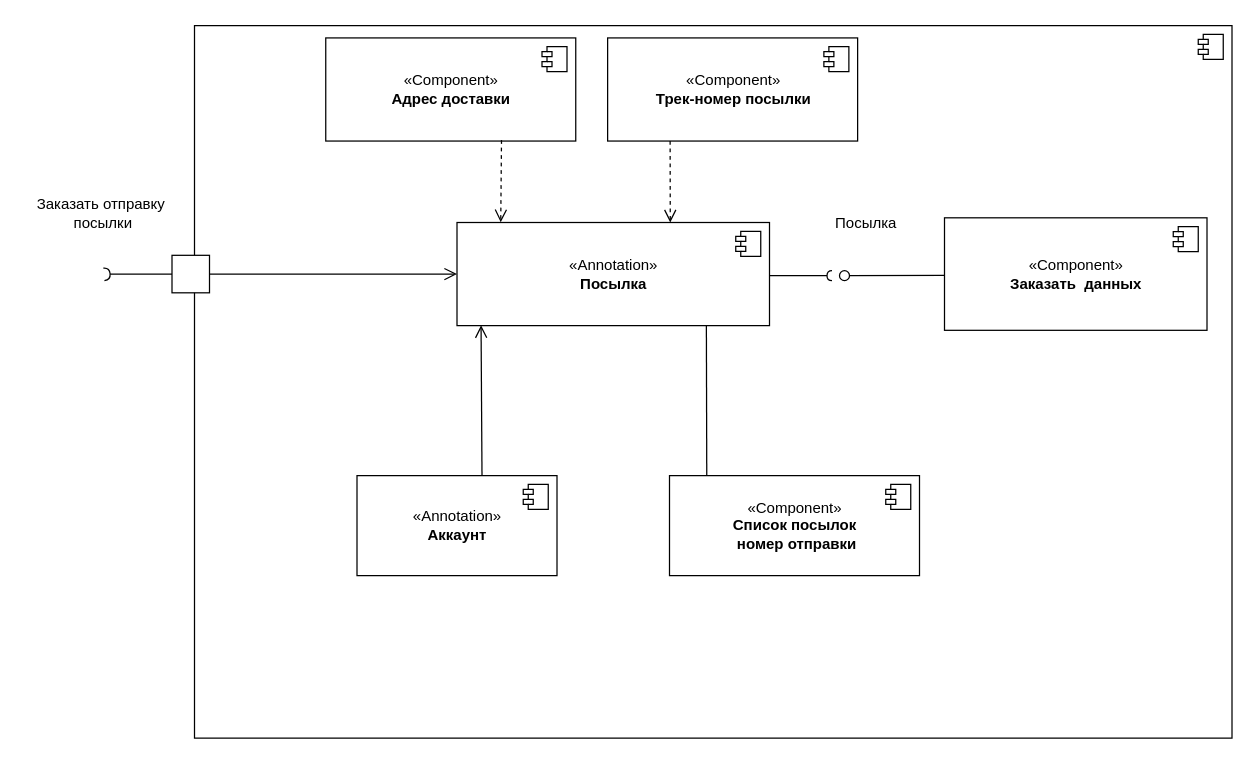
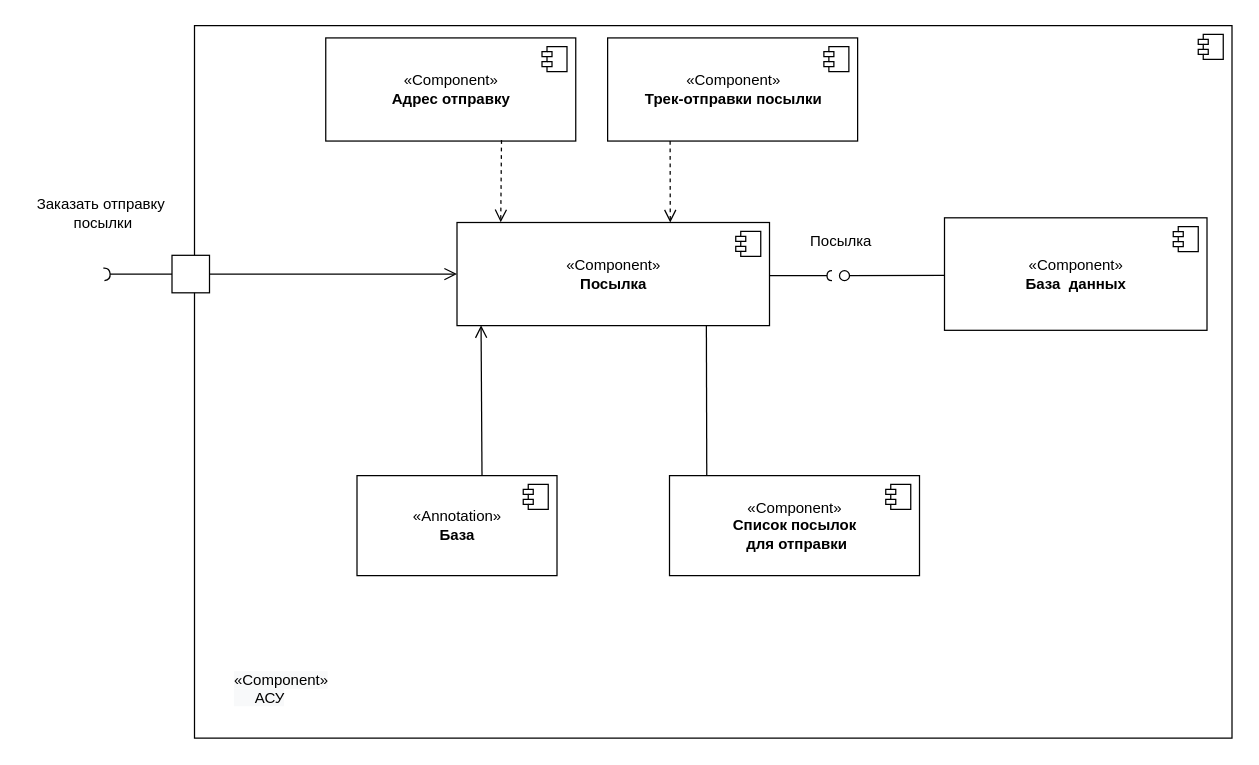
  <mxCell id="0" />
  <mxCell id="1" parent="0" />
  <mxCell id="2" value="" style="html=1;dropTarget=0;fillColor=none;" parent="1" vertex="1"><mxGeometry x="155" y="20" width="830" height="570" as="geometry" /></mxCell>
  <mxCell id="3" value="" style="shape=module;jettyWidth=8;jettyHeight=4;" parent="2" vertex="1"><mxGeometry x="1" width="20" height="20" relative="1" as="geometry"><mxPoint x="-27" y="7" as="offset" /></mxGeometry></mxCell>
- <mxCell id="4" value="«Annotation»&lt;br&gt;&lt;b&gt;Посылка&lt;/b&gt;" style="html=1;dropTarget=0;" parent="1" vertex="1"><mxGeometry x="365" y="177.5" width="250" height="82.5" as="geometry" /></mxCell>
+ <mxCell id="4" value="«Component»&lt;br&gt;&lt;b&gt;Посылка&lt;/b&gt;" style="html=1;dropTarget=0;" parent="1" vertex="1"><mxGeometry x="365" y="177.5" width="250" height="82.5" as="geometry" /></mxCell>
  <mxCell id="5" value="" style="shape=module;jettyWidth=8;jettyHeight=4;" parent="4" vertex="1"><mxGeometry x="1" width="20" height="20" relative="1" as="geometry"><mxPoint x="-27" y="7" as="offset" /></mxGeometry></mxCell>
  <mxCell id="6" value="" style="html=1;rounded=0;" parent="1" vertex="1"><mxGeometry x="735" y="255" width="4" as="geometry" /></mxCell>
- <mxCell id="7" value="«Component»&lt;br&gt;&lt;b&gt;Список посылок&lt;br&gt;&amp;nbsp;номер отправки&lt;/b&gt;" style="html=1;dropTarget=0;" parent="1" vertex="1"><mxGeometry x="535" y="380" width="200" height="80" as="geometry" /></mxCell>
+ <mxCell id="7" value="«Component»&lt;br&gt;&lt;b&gt;Список посылок&lt;br&gt;&amp;nbsp;для отправки&lt;/b&gt;" style="html=1;dropTarget=0;" parent="1" vertex="1"><mxGeometry x="535" y="380" width="200" height="80" as="geometry" /></mxCell>
  <mxCell id="8" value="" style="shape=module;jettyWidth=8;jettyHeight=4;" parent="7" vertex="1"><mxGeometry x="1" width="20" height="20" relative="1" as="geometry"><mxPoint x="-27" y="7" as="offset" /></mxGeometry></mxCell>
+ <mxCell id="9" value="&lt;span style=&quot;color: rgb(0, 0, 0); font-family: Helvetica; font-size: 12px; font-style: normal; font-variant-ligatures: normal; font-variant-caps: normal; font-weight: 400; letter-spacing: normal; orphans: 2; text-align: center; text-indent: 0px; text-transform: none; widows: 2; word-spacing: 0px; -webkit-text-stroke-width: 0px; background-color: rgb(248, 249, 250); text-decoration-thickness: initial; text-decoration-style: initial; text-decoration-color: initial; float: none; display: inline !important;&quot;&gt;«Component»&lt;/span&gt;&lt;br style=&quot;color: rgb(0, 0, 0); font-family: Helvetica; font-size: 12px; font-style: normal; font-variant-ligatures: normal; font-variant-caps: normal; font-weight: 400; letter-spacing: normal; orphans: 2; text-align: center; text-indent: 0px; text-transform: none; widows: 2; word-spacing: 0px; -webkit-text-stroke-width: 0px; background-color: rgb(248, 249, 250); text-decoration-thickness: initial; text-decoration-style: initial; text-decoration-color: initial;&quot;&gt;&lt;span style=&quot;color: rgb(0, 0, 0); font-family: Helvetica; font-size: 12px; font-style: normal; font-variant-ligatures: normal; font-variant-caps: normal; font-weight: 400; letter-spacing: normal; orphans: 2; text-align: center; text-indent: 0px; text-transform: none; widows: 2; word-spacing: 0px; -webkit-text-stroke-width: 0px; background-color: rgb(248, 249, 250); text-decoration-thickness: initial; text-decoration-style: initial; text-decoration-color: initial; float: none; display: inline !important;&quot;&gt;&amp;nbsp; &amp;nbsp; &amp;nbsp;АСУ&lt;/span&gt;" style="text;whiteSpace=wrap;html=1;" parent="1" vertex="1"><mxGeometry x="185" y="530" width="100" height="40" as="geometry" /></mxCell>
  <mxCell id="10" value="" style="endArrow=open;startArrow=none;endFill=0;startFill=0;endSize=8;html=1;verticalAlign=bottom;labelBackgroundColor=none;strokeWidth=1;rounded=0;exitX=1;exitY=0.5;exitDx=0;exitDy=0;entryX=0;entryY=0.5;entryDx=0;entryDy=0;" parent="1" target="4" edge="1"><mxGeometry width="160" relative="1" as="geometry"><mxPoint x="167" y="218.75" as="sourcePoint" /><mxPoint x="575" y="440" as="targetPoint" /></mxGeometry></mxCell>
  <mxCell id="11" value="Заказать отправку&lt;br&gt;&amp;nbsp;посылки" style="text;html=1;align=center;verticalAlign=middle;resizable=0;points=[];autosize=1;strokeColor=none;fillColor=none;" parent="1" vertex="1"><mxGeometry x="20" y="155" width="120" height="30" as="geometry" /></mxCell>
- <mxCell id="12" value="«Annotation»&lt;br&gt;&lt;b&gt;Аккаунт&lt;/b&gt;" style="html=1;dropTarget=0;" parent="1" vertex="1"><mxGeometry x="285" y="380" width="160" height="80" as="geometry" /></mxCell>
+ <mxCell id="12" value="«Annotation»&lt;br&gt;&lt;b&gt;База&lt;/b&gt;" style="html=1;dropTarget=0;" parent="1" vertex="1"><mxGeometry x="285" y="380" width="160" height="80" as="geometry" /></mxCell>
  <mxCell id="13" value="" style="shape=module;jettyWidth=8;jettyHeight=4;" parent="12" vertex="1"><mxGeometry x="1" width="20" height="20" relative="1" as="geometry"><mxPoint x="-27" y="7" as="offset" /></mxGeometry></mxCell>
  <mxCell id="14" value="" style="html=1;rounded=0;" parent="1" vertex="1"><mxGeometry x="137" y="203.75" width="30" height="30" as="geometry" /></mxCell>
  <mxCell id="15" value="" style="endArrow=none;html=1;rounded=0;align=center;verticalAlign=top;endFill=0;labelBackgroundColor=none;endSize=2;" parent="1" source="14" target="16" edge="1"><mxGeometry relative="1" as="geometry" /></mxCell>
  <mxCell id="16" value="" style="shape=requiredInterface;html=1;fontSize=11;align=center;fillColor=none;points=[];aspect=fixed;resizable=0;verticalAlign=bottom;labelPosition=center;verticalLabelPosition=top;flipH=1;rotation=-185;" parent="1" vertex="1"><mxGeometry x="82.5" y="213.75" width="5" height="10" as="geometry" /></mxCell>
  <mxCell id="17" value="" style="endArrow=open;startArrow=none;endFill=0;startFill=0;endSize=8;html=1;verticalAlign=bottom;dashed=0;labelBackgroundColor=none;rounded=0;entryX=0.077;entryY=0.996;entryDx=0;entryDy=0;entryPerimeter=0;exitX=0.625;exitY=0;exitDx=0;exitDy=0;exitPerimeter=0;" parent="1" source="12" target="4" edge="1"><mxGeometry x="0.15" y="-10" width="160" relative="1" as="geometry"><mxPoint x="375" y="390" as="sourcePoint" /><mxPoint x="1235.4" y="511.888" as="targetPoint" /><mxPoint as="offset" /></mxGeometry></mxCell>
- <mxCell id="18" value="«Component»&lt;br&gt;&lt;b&gt;Трек-номер посылки&lt;/b&gt;" style="html=1;dropTarget=0;" vertex="1" parent="1"><mxGeometry x="485.5" y="29.84" width="200" height="82.5" as="geometry" /></mxCell>
+ <mxCell id="18" value="«Component»&lt;br&gt;&lt;b&gt;Трек-отправки посылки&lt;/b&gt;" style="html=1;dropTarget=0;" vertex="1" parent="1"><mxGeometry x="485.5" y="29.84" width="200" height="82.5" as="geometry" /></mxCell>
  <mxCell id="19" value="" style="shape=module;jettyWidth=8;jettyHeight=4;" vertex="1" parent="18"><mxGeometry x="1" width="20" height="20" relative="1" as="geometry"><mxPoint x="-27" y="7" as="offset" /></mxGeometry></mxCell>
  <mxCell id="20" value="" style="endArrow=open;startArrow=none;endFill=0;startFill=0;endSize=8;html=1;verticalAlign=bottom;dashed=1;labelBackgroundColor=none;rounded=0;entryX=0.928;entryY=0.002;entryDx=0;entryDy=0;exitX=0.25;exitY=1;exitDx=0;exitDy=0;entryPerimeter=0;" edge="1" parent="1" source="18"><mxGeometry x="0.15" y="-10" width="160" relative="1" as="geometry"><mxPoint x="940" y="624.84" as="sourcePoint" /><mxPoint x="535.6" y="177.505" as="targetPoint" /><mxPoint as="offset" /></mxGeometry></mxCell>
- <mxCell id="21" value="«Component»&lt;br&gt;&lt;b&gt;Адрес доставки&lt;/b&gt;" style="html=1;dropTarget=0;" vertex="1" parent="1"><mxGeometry x="260" y="29.84" width="200" height="82.5" as="geometry" /></mxCell>
+ <mxCell id="21" value="«Component»&lt;br&gt;&lt;b&gt;Адрес отправку&lt;/b&gt;" style="html=1;dropTarget=0;" vertex="1" parent="1"><mxGeometry x="260" y="29.84" width="200" height="82.5" as="geometry" /></mxCell>
  <mxCell id="22" value="" style="shape=module;jettyWidth=8;jettyHeight=4;" vertex="1" parent="21"><mxGeometry x="1" width="20" height="20" relative="1" as="geometry"><mxPoint x="-27" y="7" as="offset" /></mxGeometry></mxCell>
  <mxCell id="23" value="" style="endArrow=open;startArrow=none;endFill=0;startFill=0;endSize=8;html=1;verticalAlign=bottom;dashed=1;labelBackgroundColor=none;rounded=0;entryX=0.25;entryY=0;entryDx=0;entryDy=0;exitX=0.703;exitY=0.991;exitDx=0;exitDy=0;exitPerimeter=0;" edge="1" parent="1" source="21"><mxGeometry x="0.15" y="-10" width="160" relative="1" as="geometry"><mxPoint x="545.5" y="122.34" as="sourcePoint" /><mxPoint x="400" y="177.34" as="targetPoint" /><mxPoint as="offset" /></mxGeometry></mxCell>
- <mxCell id="24" value="«Component»&lt;br&gt;&lt;b&gt;Заказать&amp;nbsp; данных&lt;/b&gt;" style="html=1;dropTarget=0;" vertex="1" parent="1"><mxGeometry x="755" y="173.75" width="210" height="90" as="geometry" /></mxCell>
+ <mxCell id="24" value="«Component»&lt;br&gt;&lt;b&gt;База&amp;nbsp; данных&lt;/b&gt;" style="html=1;dropTarget=0;" vertex="1" parent="1"><mxGeometry x="755" y="173.75" width="210" height="90" as="geometry" /></mxCell>
  <mxCell id="25" value="" style="shape=module;jettyWidth=8;jettyHeight=4;" vertex="1" parent="24"><mxGeometry x="1" width="20" height="20" relative="1" as="geometry"><mxPoint x="-27" y="7" as="offset" /></mxGeometry></mxCell>
  <mxCell id="26" value="" style="html=1;verticalAlign=bottom;labelBackgroundColor=none;endArrow=oval;endFill=0;endSize=8;rounded=0;exitX=-0.001;exitY=0.512;exitDx=0;exitDy=0;exitPerimeter=0;" edge="1" parent="1" source="24"><mxGeometry width="160" relative="1" as="geometry"><mxPoint x="705" y="220" as="sourcePoint" /><mxPoint x="675" y="220" as="targetPoint" /></mxGeometry></mxCell>
  <mxCell id="27" value="" style="html=1;verticalAlign=bottom;labelBackgroundColor=none;endArrow=halfCircle;endFill=0;endSize=2;rounded=0;exitX=0.999;exitY=0.515;exitDx=0;exitDy=0;exitPerimeter=0;" edge="1" parent="1" source="4"><mxGeometry width="160" relative="1" as="geometry"><mxPoint x="645" y="220" as="sourcePoint" /><mxPoint x="665" y="220" as="targetPoint" /></mxGeometry></mxCell>
- <mxCell id="28" value="Посылка" style="text;html=1;align=center;verticalAlign=middle;resizable=0;points=[];autosize=1;strokeColor=none;fillColor=none;" vertex="1" parent="1"><mxGeometry x="657" y="162.5" width="70" height="30" as="geometry" /></mxCell>
+ <mxCell id="28" value="Посылка" style="text;html=1;align=center;verticalAlign=middle;resizable=0;points=[];autosize=1;strokeColor=none;fillColor=none;" vertex="1" parent="1"><mxGeometry x="637" y="177.5" width="70" height="30" as="geometry" /></mxCell>
  <mxCell id="29" value="" style="endArrow=none;html=1;rounded=0;entryX=0.798;entryY=0.995;entryDx=0;entryDy=0;entryPerimeter=0;exitX=0.149;exitY=0;exitDx=0;exitDy=0;exitPerimeter=0;" edge="1" parent="1" source="7" target="4"><mxGeometry width="50" height="50" relative="1" as="geometry"><mxPoint x="885" y="410" as="sourcePoint" /><mxPoint x="935" y="360" as="targetPoint" /></mxGeometry></mxCell>
